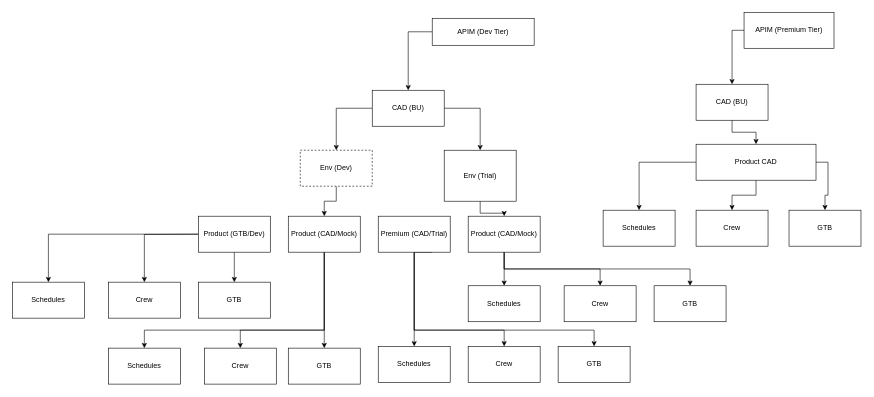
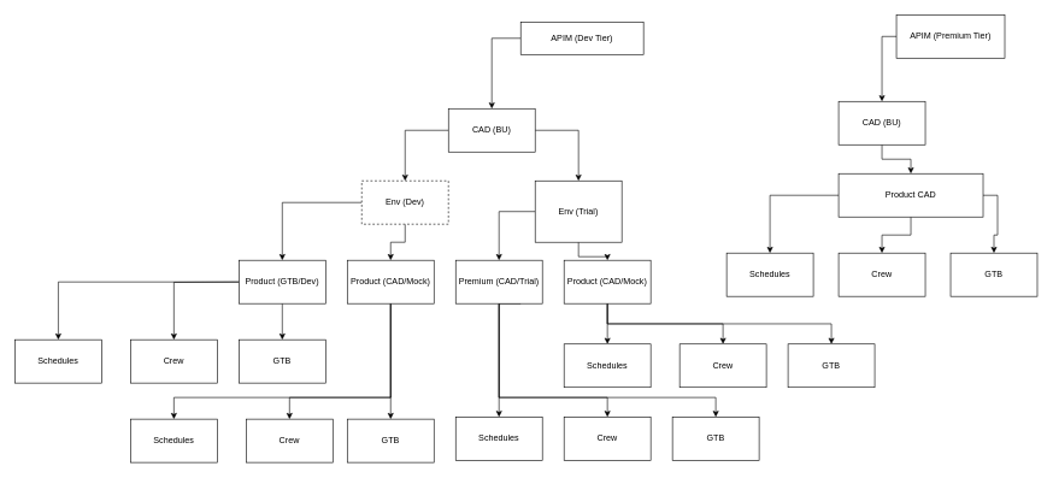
  <mxCell id="0" />
  <mxCell id="1" parent="0" />
  <mxCell id="2" style="edgeStyle=orthogonalEdgeStyle;rounded=0;orthogonalLoop=1;jettySize=auto;html=1;exitX=0;exitY=0.5;exitDx=0;exitDy=0;entryX=0.5;entryY=0;entryDx=0;entryDy=0;" edge="1" parent="1" source="3" target="6"><mxGeometry relative="1" as="geometry" /></mxCell>
  <mxCell id="3" value="APIM (Dev Tier)" style="rounded=0;whiteSpace=wrap;html=1;" vertex="1" parent="1"><mxGeometry x="720" y="30" width="170" height="45" as="geometry" /></mxCell>
  <mxCell id="4" style="edgeStyle=orthogonalEdgeStyle;rounded=0;orthogonalLoop=1;jettySize=auto;html=1;exitX=0;exitY=0.5;exitDx=0;exitDy=0;entryX=0.5;entryY=0;entryDx=0;entryDy=0;" edge="1" parent="1" source="6" target="9"><mxGeometry relative="1" as="geometry" /></mxCell>
  <mxCell id="5" style="edgeStyle=orthogonalEdgeStyle;rounded=0;orthogonalLoop=1;jettySize=auto;html=1;exitX=1;exitY=0.5;exitDx=0;exitDy=0;entryX=0.5;entryY=0;entryDx=0;entryDy=0;" edge="1" parent="1" source="6" target="12"><mxGeometry relative="1" as="geometry" /></mxCell>
  <mxCell id="6" value="CAD (BU)" style="rounded=0;whiteSpace=wrap;html=1;" vertex="1" parent="1"><mxGeometry x="620" y="150" width="120" height="60" as="geometry" /></mxCell>
+ <mxCell id="7" style="edgeStyle=orthogonalEdgeStyle;rounded=0;orthogonalLoop=1;jettySize=auto;html=1;exitX=0;exitY=0.5;exitDx=0;exitDy=0;entryX=0.5;entryY=0;entryDx=0;entryDy=0;" edge="1" parent="1" source="9" target="15"><mxGeometry relative="1" as="geometry" /></mxCell>
  <mxCell id="8" style="edgeStyle=orthogonalEdgeStyle;rounded=0;orthogonalLoop=1;jettySize=auto;html=1;exitX=0.5;exitY=1;exitDx=0;exitDy=0;entryX=0.5;entryY=0;entryDx=0;entryDy=0;" edge="1" parent="1" source="9" target="19"><mxGeometry relative="1" as="geometry" /></mxCell>
  <mxCell id="9" value="Env (Dev)" style="rounded=0;whiteSpace=wrap;html=1;dashed=1;" vertex="1" parent="1"><mxGeometry x="500" y="250" width="120" height="60" as="geometry" /></mxCell>
+ <mxCell id="10" style="edgeStyle=orthogonalEdgeStyle;rounded=0;orthogonalLoop=1;jettySize=auto;html=1;exitX=0;exitY=0.5;exitDx=0;exitDy=0;entryX=0.5;entryY=0;entryDx=0;entryDy=0;" edge="1" parent="1" source="12" target="23"><mxGeometry relative="1" as="geometry" /></mxCell>
  <mxCell id="11" style="edgeStyle=orthogonalEdgeStyle;rounded=0;orthogonalLoop=1;jettySize=auto;html=1;exitX=0.5;exitY=1;exitDx=0;exitDy=0;entryX=0.5;entryY=0;entryDx=0;entryDy=0;" edge="1" parent="1" source="12" target="27"><mxGeometry relative="1" as="geometry" /></mxCell>
  <mxCell id="12" value="Env (Trial)" style="rounded=0;whiteSpace=wrap;html=1;" vertex="1" parent="1"><mxGeometry x="740" y="250" width="120" height="85" as="geometry" /></mxCell>
  <mxCell id="13" style="edgeStyle=orthogonalEdgeStyle;rounded=0;orthogonalLoop=1;jettySize=auto;html=1;exitX=0;exitY=0.5;exitDx=0;exitDy=0;entryX=0.5;entryY=0;entryDx=0;entryDy=0;" edge="1" parent="1" source="15" target="36"><mxGeometry relative="1" as="geometry" /></mxCell>
  <mxCell id="14" style="edgeStyle=orthogonalEdgeStyle;rounded=0;orthogonalLoop=1;jettySize=auto;html=1;exitX=0.5;exitY=1;exitDx=0;exitDy=0;entryX=0.5;entryY=0;entryDx=0;entryDy=0;" edge="1" parent="1" source="15" target="39"><mxGeometry relative="1" as="geometry" /></mxCell>
  <mxCell id="15" value="Product (GTB/Dev)" style="rounded=0;whiteSpace=wrap;html=1;" vertex="1" parent="1"><mxGeometry x="330" y="360" width="120" height="60" as="geometry" /></mxCell>
  <mxCell id="16" style="edgeStyle=orthogonalEdgeStyle;rounded=0;orthogonalLoop=1;jettySize=auto;html=1;exitX=0.5;exitY=1;exitDx=0;exitDy=0;entryX=0.5;entryY=0;entryDx=0;entryDy=0;" edge="1" parent="1" source="19" target="40"><mxGeometry relative="1" as="geometry"><Array as="points"><mxPoint x="540" y="550" /><mxPoint x="240" y="550" /></Array></mxGeometry></mxCell>
  <mxCell id="17" style="edgeStyle=orthogonalEdgeStyle;rounded=0;orthogonalLoop=1;jettySize=auto;html=1;exitX=0.5;exitY=1;exitDx=0;exitDy=0;" edge="1" parent="1" source="19" target="41"><mxGeometry relative="1" as="geometry"><Array as="points"><mxPoint x="540" y="550" /><mxPoint x="400" y="550" /></Array></mxGeometry></mxCell>
  <mxCell id="18" style="edgeStyle=orthogonalEdgeStyle;rounded=0;orthogonalLoop=1;jettySize=auto;html=1;exitX=0.5;exitY=1;exitDx=0;exitDy=0;entryX=0.5;entryY=0;entryDx=0;entryDy=0;" edge="1" parent="1" source="19" target="42"><mxGeometry relative="1" as="geometry"><Array as="points"><mxPoint x="540" y="580" /></Array></mxGeometry></mxCell>
  <mxCell id="19" value="Product (CAD/Mock)" style="rounded=0;whiteSpace=wrap;html=1;" vertex="1" parent="1"><mxGeometry x="480" y="360" width="120" height="60" as="geometry" /></mxCell>
  <mxCell id="20" style="edgeStyle=orthogonalEdgeStyle;rounded=0;orthogonalLoop=1;jettySize=auto;html=1;exitX=0.5;exitY=1;exitDx=0;exitDy=0;entryX=0.5;entryY=0;entryDx=0;entryDy=0;" edge="1" parent="1" source="23" target="46"><mxGeometry relative="1" as="geometry"><Array as="points"><mxPoint x="690" y="577" /></Array></mxGeometry></mxCell>
  <mxCell id="21" style="edgeStyle=orthogonalEdgeStyle;rounded=0;orthogonalLoop=1;jettySize=auto;html=1;exitX=0.5;exitY=1;exitDx=0;exitDy=0;entryX=0.5;entryY=0;entryDx=0;entryDy=0;" edge="1" parent="1" source="23" target="47"><mxGeometry relative="1" as="geometry"><Array as="points"><mxPoint x="690" y="550" /><mxPoint x="840" y="550" /></Array></mxGeometry></mxCell>
  <mxCell id="22" style="edgeStyle=orthogonalEdgeStyle;rounded=0;orthogonalLoop=1;jettySize=auto;html=1;exitX=0.75;exitY=1;exitDx=0;exitDy=0;entryX=0.5;entryY=0;entryDx=0;entryDy=0;" edge="1" parent="1" source="23" target="48"><mxGeometry relative="1" as="geometry"><Array as="points"><mxPoint x="690" y="420" /><mxPoint x="690" y="550" /><mxPoint x="990" y="550" /></Array></mxGeometry></mxCell>
  <mxCell id="23" value="Premium (CAD/Trial)" style="rounded=0;whiteSpace=wrap;html=1;" vertex="1" parent="1"><mxGeometry x="630" y="360" width="120" height="60" as="geometry" /></mxCell>
  <mxCell id="24" style="edgeStyle=orthogonalEdgeStyle;rounded=0;orthogonalLoop=1;jettySize=auto;html=1;exitX=0.5;exitY=1;exitDx=0;exitDy=0;entryX=0.5;entryY=0;entryDx=0;entryDy=0;" edge="1" parent="1" source="27" target="51"><mxGeometry relative="1" as="geometry" /></mxCell>
  <mxCell id="25" style="edgeStyle=orthogonalEdgeStyle;rounded=0;orthogonalLoop=1;jettySize=auto;html=1;exitX=0.5;exitY=1;exitDx=0;exitDy=0;entryX=0.5;entryY=0;entryDx=0;entryDy=0;" edge="1" parent="1" source="27" target="50"><mxGeometry relative="1" as="geometry" /></mxCell>
  <mxCell id="26" style="edgeStyle=orthogonalEdgeStyle;rounded=0;orthogonalLoop=1;jettySize=auto;html=1;exitX=0.5;exitY=1;exitDx=0;exitDy=0;entryX=0.5;entryY=0;entryDx=0;entryDy=0;" edge="1" parent="1" source="27" target="49"><mxGeometry relative="1" as="geometry" /></mxCell>
  <mxCell id="27" value="Product (CAD/Mock)" style="rounded=0;whiteSpace=wrap;html=1;" vertex="1" parent="1"><mxGeometry x="780" y="360" width="120" height="60" as="geometry" /></mxCell>
  <mxCell id="28" style="edgeStyle=orthogonalEdgeStyle;rounded=0;orthogonalLoop=1;jettySize=auto;html=1;exitX=0;exitY=0.5;exitDx=0;exitDy=0;entryX=0.5;entryY=0;entryDx=0;entryDy=0;" edge="1" parent="1" source="29" target="31"><mxGeometry relative="1" as="geometry" /></mxCell>
  <mxCell id="29" value="APIM (Premium Tier)" style="rounded=0;whiteSpace=wrap;html=1;" vertex="1" parent="1"><mxGeometry x="1240" y="20" width="150" height="60" as="geometry" /></mxCell>
  <mxCell id="30" style="edgeStyle=orthogonalEdgeStyle;rounded=0;orthogonalLoop=1;jettySize=auto;html=1;exitX=0.5;exitY=1;exitDx=0;exitDy=0;entryX=0.5;entryY=0;entryDx=0;entryDy=0;" edge="1" parent="1" source="31" target="35"><mxGeometry relative="1" as="geometry" /></mxCell>
  <mxCell id="31" value="CAD (BU)" style="rounded=0;whiteSpace=wrap;html=1;" vertex="1" parent="1"><mxGeometry x="1160" y="140" width="120" height="60" as="geometry" /></mxCell>
  <mxCell id="32" style="edgeStyle=orthogonalEdgeStyle;rounded=0;orthogonalLoop=1;jettySize=auto;html=1;exitX=0;exitY=0.5;exitDx=0;exitDy=0;entryX=0.5;entryY=0;entryDx=0;entryDy=0;" edge="1" parent="1" source="35" target="43"><mxGeometry relative="1" as="geometry" /></mxCell>
  <mxCell id="33" style="edgeStyle=orthogonalEdgeStyle;rounded=0;orthogonalLoop=1;jettySize=auto;html=1;exitX=0.5;exitY=1;exitDx=0;exitDy=0;entryX=0.5;entryY=0;entryDx=0;entryDy=0;" edge="1" parent="1" source="35" target="44"><mxGeometry relative="1" as="geometry" /></mxCell>
  <mxCell id="34" style="edgeStyle=orthogonalEdgeStyle;rounded=0;orthogonalLoop=1;jettySize=auto;html=1;exitX=1;exitY=0.5;exitDx=0;exitDy=0;entryX=0.5;entryY=0;entryDx=0;entryDy=0;" edge="1" parent="1" source="35" target="45"><mxGeometry relative="1" as="geometry" /></mxCell>
  <mxCell id="35" value="Product CAD" style="rounded=0;whiteSpace=wrap;html=1;" vertex="1" parent="1"><mxGeometry x="1160" y="240" width="200" height="60" as="geometry" /></mxCell>
  <mxCell id="36" value="Schedules" style="rounded=0;whiteSpace=wrap;html=1;" vertex="1" parent="1"><mxGeometry x="20" y="470" width="120" height="60" as="geometry" /></mxCell>
  <mxCell id="37" style="edgeStyle=orthogonalEdgeStyle;rounded=0;orthogonalLoop=1;jettySize=auto;html=1;exitX=0.5;exitY=0;exitDx=0;exitDy=0;entryX=0.5;entryY=0;entryDx=0;entryDy=0;" edge="1" parent="1" target="38"><mxGeometry relative="1" as="geometry"><mxPoint x="330" y="390" as="sourcePoint" /></mxGeometry></mxCell>
  <mxCell id="38" value="Crew" style="rounded=0;whiteSpace=wrap;html=1;" vertex="1" parent="1"><mxGeometry x="180" y="470" width="120" height="60" as="geometry" /></mxCell>
  <mxCell id="39" value="GTB" style="rounded=0;whiteSpace=wrap;html=1;" vertex="1" parent="1"><mxGeometry x="330" y="470" width="120" height="60" as="geometry" /></mxCell>
  <mxCell id="40" value="Schedules" style="rounded=0;whiteSpace=wrap;html=1;" vertex="1" parent="1"><mxGeometry x="180" y="580" width="120" height="60" as="geometry" /></mxCell>
  <mxCell id="41" value="Crew" style="rounded=0;whiteSpace=wrap;html=1;" vertex="1" parent="1"><mxGeometry x="340" y="580" width="120" height="60" as="geometry" /></mxCell>
  <mxCell id="42" value="GTB" style="rounded=0;whiteSpace=wrap;html=1;" vertex="1" parent="1"><mxGeometry x="480" y="580" width="120" height="60" as="geometry" /></mxCell>
  <mxCell id="43" value="Schedules" style="rounded=0;whiteSpace=wrap;html=1;" vertex="1" parent="1"><mxGeometry x="1005" y="350" width="120" height="60" as="geometry" /></mxCell>
  <mxCell id="44" value="Crew" style="rounded=0;whiteSpace=wrap;html=1;" vertex="1" parent="1"><mxGeometry x="1160" y="350" width="120" height="60" as="geometry" /></mxCell>
  <mxCell id="45" value="GTB" style="rounded=0;whiteSpace=wrap;html=1;" vertex="1" parent="1"><mxGeometry x="1315" y="350" width="120" height="60" as="geometry" /></mxCell>
  <mxCell id="46" value="Schedules" style="rounded=0;whiteSpace=wrap;html=1;" vertex="1" parent="1"><mxGeometry x="630" y="577" width="120" height="60" as="geometry" /></mxCell>
  <mxCell id="47" value="Crew" style="rounded=0;whiteSpace=wrap;html=1;" vertex="1" parent="1"><mxGeometry x="780" y="577" width="120" height="60" as="geometry" /></mxCell>
  <mxCell id="48" value="GTB" style="rounded=0;whiteSpace=wrap;html=1;" vertex="1" parent="1"><mxGeometry x="930" y="577" width="120" height="60" as="geometry" /></mxCell>
  <mxCell id="49" value="Schedules" style="rounded=0;whiteSpace=wrap;html=1;" vertex="1" parent="1"><mxGeometry x="780" y="476" width="120" height="60" as="geometry" /></mxCell>
  <mxCell id="50" value="Crew" style="rounded=0;whiteSpace=wrap;html=1;" vertex="1" parent="1"><mxGeometry x="940" y="476" width="120" height="60" as="geometry" /></mxCell>
  <mxCell id="51" value="GTB" style="rounded=0;whiteSpace=wrap;html=1;" vertex="1" parent="1"><mxGeometry x="1090" y="476" width="120" height="60" as="geometry" /></mxCell>
